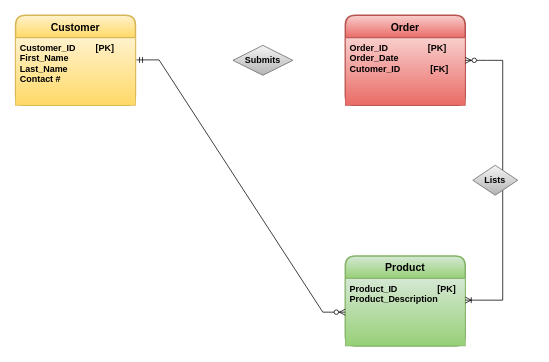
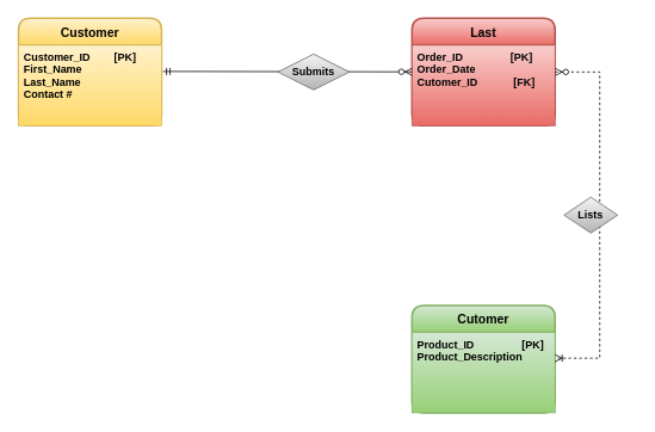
  <mxCell id="0" />
  <mxCell id="1" parent="0" />
  <mxCell id="2" value="" style="group" vertex="1" connectable="0" parent="1"><mxGeometry x="20" y="20" width="690" height="441" as="geometry" /></mxCell>
  <mxCell id="3" value="Customer" style="swimlane;childLayout=stackLayout;horizontal=1;startSize=30;horizontalStack=0;rounded=1;fontSize=14;fontStyle=1;strokeWidth=2;resizeParent=0;resizeLast=1;shadow=0;dashed=0;align=center;fillColor=#fff2cc;gradientColor=#ffd966;strokeColor=#d6b656;" vertex="1" parent="2"><mxGeometry width="160" height="120" as="geometry" /></mxCell>
  <mxCell id="4" value="Customer_ID        [PK]&#10;First_Name&#10;Last_Name&#10;Contact #" style="align=left;strokeColor=#d6b656;fillColor=#fff2cc;spacingLeft=4;fontSize=12;verticalAlign=top;resizable=0;rotatable=0;part=1;fontStyle=1;gradientColor=#ffd966;" vertex="1" parent="3"><mxGeometry y="30" width="160" height="90" as="geometry" /></mxCell>
- <mxCell id="5" value="Order" style="swimlane;childLayout=stackLayout;horizontal=1;startSize=30;horizontalStack=0;rounded=1;fontSize=14;fontStyle=1;strokeWidth=2;resizeParent=0;resizeLast=1;shadow=0;dashed=0;align=center;fillColor=#f8cecc;gradientColor=#ea6b66;strokeColor=#b85450;" vertex="1" parent="2"><mxGeometry x="440" width="160" height="120" as="geometry" /></mxCell>
+ <mxCell id="5" value="Last" style="swimlane;childLayout=stackLayout;horizontal=1;startSize=30;horizontalStack=0;rounded=1;fontSize=14;fontStyle=1;strokeWidth=2;resizeParent=0;resizeLast=1;shadow=0;dashed=0;align=center;fillColor=#f8cecc;gradientColor=#ea6b66;strokeColor=#b85450;" vertex="1" parent="2"><mxGeometry x="440" width="160" height="120" as="geometry" /></mxCell>
  <mxCell id="6" value="Order_ID                [PK]&#10;Order_Date&#10;Cutomer_ID            [FK]" style="align=left;strokeColor=#b85450;fillColor=#f8cecc;spacingLeft=4;fontSize=12;verticalAlign=top;resizable=0;rotatable=0;part=1;fontStyle=1;gradientColor=#ea6b66;" vertex="1" parent="5"><mxGeometry y="30" width="160" height="90" as="geometry" /></mxCell>
- <mxCell id="7" value="Product" style="swimlane;childLayout=stackLayout;horizontal=1;startSize=30;horizontalStack=0;rounded=1;fontSize=14;fontStyle=1;strokeWidth=2;resizeParent=0;resizeLast=1;shadow=0;dashed=0;align=center;fillColor=#d5e8d4;gradientColor=#97d077;strokeColor=#82b366;" vertex="1" parent="2"><mxGeometry x="440" y="321" width="160" height="120" as="geometry" /></mxCell>
+ <mxCell id="7" value="Cutomer" style="swimlane;childLayout=stackLayout;horizontal=1;startSize=30;horizontalStack=0;rounded=1;fontSize=14;fontStyle=1;strokeWidth=2;resizeParent=0;resizeLast=1;shadow=0;dashed=0;align=center;fillColor=#d5e8d4;gradientColor=#97d077;strokeColor=#82b366;" vertex="1" parent="2"><mxGeometry x="440" y="321" width="160" height="120" as="geometry" /></mxCell>
  <mxCell id="8" value="Product_ID                [PK]&#10;Product_Description&#10;" style="align=left;strokeColor=#82b366;fillColor=#d5e8d4;spacingLeft=4;fontSize=12;verticalAlign=top;resizable=0;rotatable=0;part=1;fontStyle=1;gradientColor=#97d077;" vertex="1" parent="7"><mxGeometry y="30" width="160" height="90" as="geometry" /></mxCell>
- <mxCell id="9" value="" style="edgeStyle=entityRelationEdgeStyle;fontSize=12;html=1;endArrow=ERzeroToMany;startArrow=ERmandOne;rounded=0;exitX=1.009;exitY=0.327;exitDx=0;exitDy=0;exitPerimeter=0;fontStyle=1;" edge="1" parent="2" source="4" target="8"><mxGeometry width="100" height="100" relative="1" as="geometry"><mxPoint x="220" y="50" as="sourcePoint" /><mxPoint x="410" y="75" as="targetPoint" /></mxGeometry></mxCell>
- <mxCell id="10" value="" style="fontSize=12;html=1;endArrow=ERoneToMany;startArrow=ERzeroToMany;exitX=1;exitY=0.333;exitDx=0;exitDy=0;exitPerimeter=0;entryX=1;entryY=0.322;entryDx=0;entryDy=0;entryPerimeter=0;rounded=0;fontStyle=1" edge="1" parent="2" source="6" target="8"><mxGeometry width="100" height="100" relative="1" as="geometry"><mxPoint x="620" y="60" as="sourcePoint" /><mxPoint x="650" y="440" as="targetPoint" /><Array as="points"><mxPoint x="630" y="60" /><mxPoint x="650" y="60" /><mxPoint x="650" y="380" /></Array></mxGeometry></mxCell>
+ <mxCell id="9" value="" style="edgeStyle=entityRelationEdgeStyle;fontSize=12;html=1;endArrow=ERzeroToMany;startArrow=ERmandOne;rounded=0;exitX=1.009;exitY=0.327;exitDx=0;exitDy=0;exitPerimeter=0;entryX=0.001;entryY=0.331;entryDx=0;entryDy=0;entryPerimeter=0;fontStyle=1" edge="1" parent="2" source="4" target="6"><mxGeometry width="100" height="100" relative="1" as="geometry"><mxPoint x="220" y="50" as="sourcePoint" /><mxPoint x="410" y="75" as="targetPoint" /></mxGeometry></mxCell>
+ <mxCell id="10" value="" style="fontSize=12;html=1;endArrow=ERoneToMany;startArrow=ERzeroToMany;exitX=1;exitY=0.333;exitDx=0;exitDy=0;exitPerimeter=0;entryX=1;entryY=0.322;entryDx=0;entryDy=0;entryPerimeter=0;rounded=0;fontStyle=1;dashed=1;" edge="1" parent="2" source="6" target="8"><mxGeometry width="100" height="100" relative="1" as="geometry"><mxPoint x="620" y="60" as="sourcePoint" /><mxPoint x="650" y="440" as="targetPoint" /><Array as="points"><mxPoint x="630" y="60" /><mxPoint x="650" y="60" /><mxPoint x="650" y="380" /></Array></mxGeometry></mxCell>
  <mxCell id="11" value="Lists" style="shape=rhombus;perimeter=rhombusPerimeter;whiteSpace=wrap;html=1;align=center;fontStyle=1;fillColor=#f5f5f5;gradientColor=#b3b3b3;strokeColor=#666666;" vertex="1" parent="2"><mxGeometry x="610" y="200" width="60" height="40" as="geometry" /></mxCell>
  <mxCell id="12" value="Submits" style="shape=rhombus;perimeter=rhombusPerimeter;whiteSpace=wrap;html=1;align=center;fontStyle=1;fillColor=#f5f5f5;gradientColor=#b3b3b3;strokeColor=#666666;" vertex="1" parent="2"><mxGeometry x="290" y="40" width="80" height="40" as="geometry" /></mxCell>
